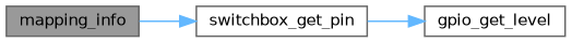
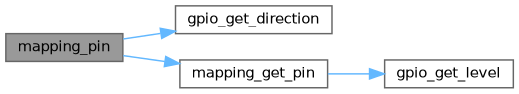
  digraph {
    rankdir=LR
    node [color=grey40 fillcolor=white fontname=Helvetica fontsize=10 shape=box style=filled]
    edge [color=steelblue1 fontname=Helvetica fontsize=10 labelfontname=Helvetica labelfontsize=10 style=solid]
-   n1 [color=gray40 fillcolor=grey60 fontcolor=black height=0.2 label=mapping_info width=0.4]
-   n3 [height=0.2 label=switchbox_get_pin width=0.4]
+   n1 [color=gray40 fillcolor=grey60 fontcolor=black height=0.2 label=mapping_pin width=0.4]
+   n2 [height=0.2 label=gpio_get_direction width=0.4]
+   n3 [height=0.2 label=mapping_get_pin width=0.4]
    n4 [height=0.2 label=gpio_get_level width=0.4]
+   n1 -> n2
    n1 -> n3
    n3 -> n4
  }
